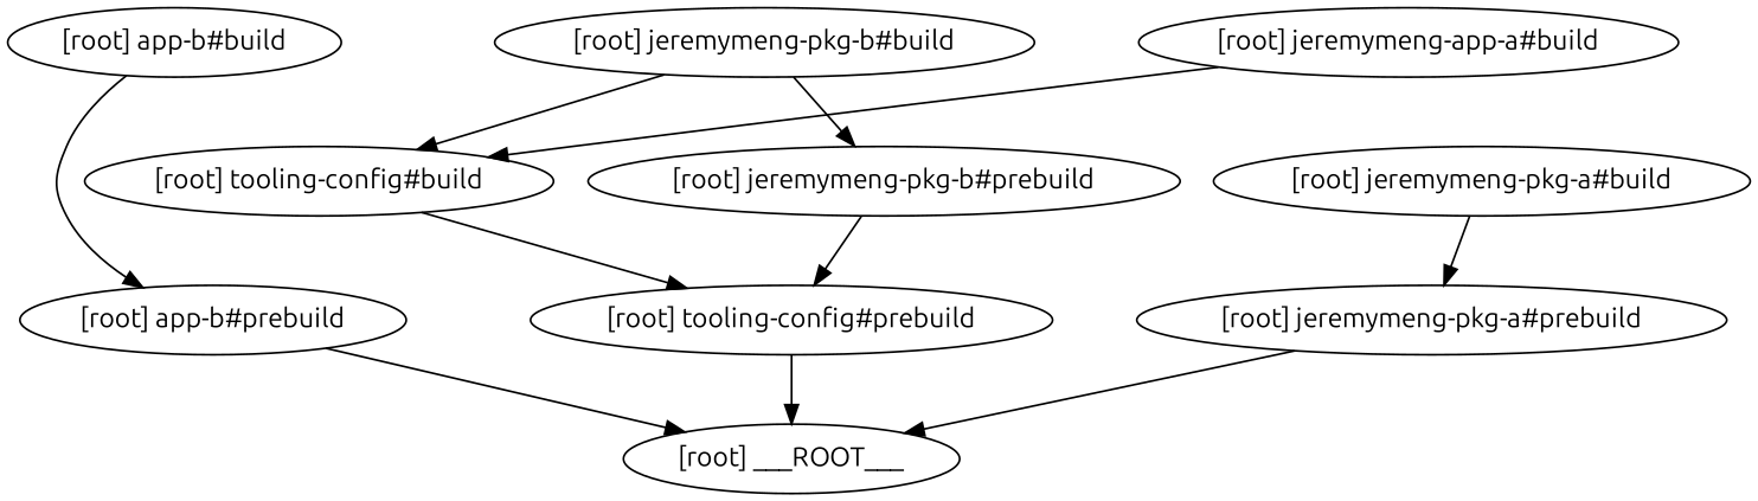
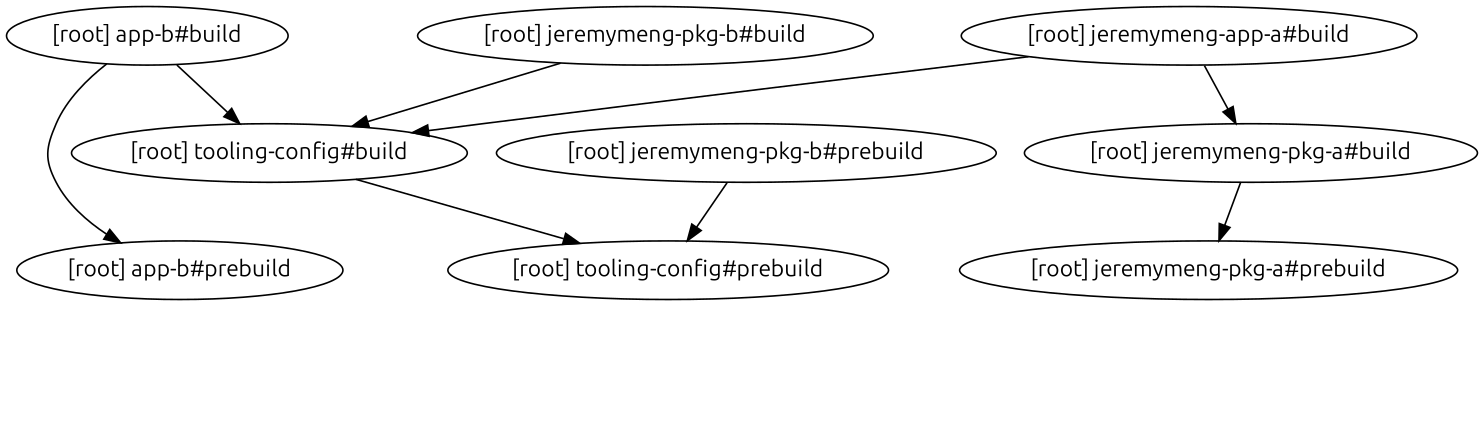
  digraph {
    compound=true
    fontname=Ubuntu
    newrank=true
    node [fontname=Ubuntu]
    edge [fontname=Ubuntu]
    "[root] app-b#build"
    "[root] app-b#prebuild"
    "[root] tooling-config#build"
-   "[root] ___ROOT___"
    "[root] tooling-config#prebuild"
    "[root] jeremymeng-app-a#build"
    "[root] jeremymeng-pkg-a#build"
    "[root] jeremymeng-pkg-a#prebuild"
    "[root] jeremymeng-pkg-b#build"
    "[root] jeremymeng-pkg-b#prebuild"
    subgraph sub_1 {
      "[root] app-b#build"
      "[root] app-b#prebuild"
      "[root] tooling-config#build"
-     "[root] ___ROOT___"
      "[root] tooling-config#prebuild"
      "[root] jeremymeng-app-a#build"
      "[root] jeremymeng-pkg-a#build"
      "[root] jeremymeng-pkg-a#prebuild"
      "[root] jeremymeng-pkg-b#build"
      "[root] jeremymeng-pkg-b#prebuild"
    }
    "[root] app-b#build" -> "[root] app-b#prebuild"
-   "[root] app-b#prebuild" -> "[root] ___ROOT___"
+   "[root] app-b#build" -> "[root] tooling-config#build"
    "[root] tooling-config#build" -> "[root] tooling-config#prebuild"
-   "[root] tooling-config#prebuild" -> "[root] ___ROOT___"
    "[root] jeremymeng-app-a#build" -> "[root] tooling-config#build"
+   "[root] jeremymeng-app-a#build" -> "[root] jeremymeng-pkg-a#build"
    "[root] jeremymeng-pkg-a#build" -> "[root] jeremymeng-pkg-a#prebuild"
-   "[root] jeremymeng-pkg-a#prebuild" -> "[root] ___ROOT___"
    "[root] jeremymeng-pkg-b#build" -> "[root] tooling-config#build"
-   "[root] jeremymeng-pkg-b#build" -> "[root] jeremymeng-pkg-b#prebuild"
    "[root] jeremymeng-pkg-b#prebuild" -> "[root] tooling-config#prebuild"
  }
